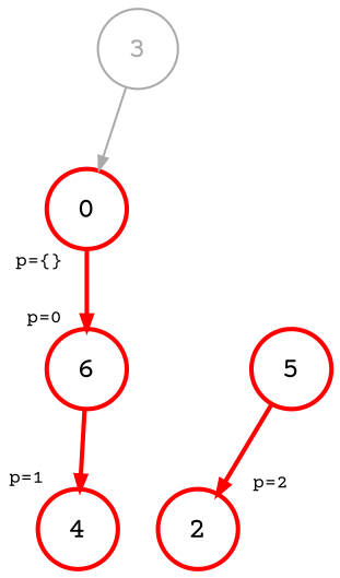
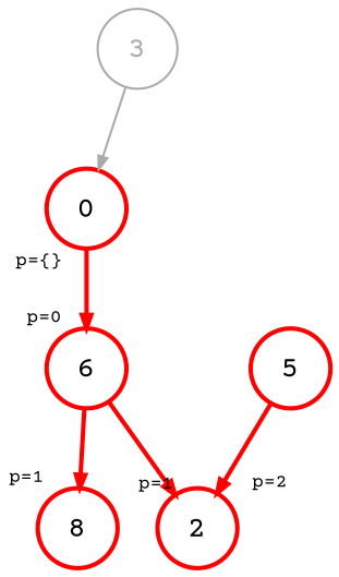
  digraph {
    fontname="Courier Prime"
    normalize=true
    scale=1.0
    splines=line
    node [color=red fontname="Courier Prime" shape=circle style=bold]
    edge [arrowsize=0.6 color=red fontname="Courier Prime" fontsize=9 style=bold]
    3 [color="#aaaaaa" fontcolor="#aaaaaa" style=""]
    0
    n3 [label=6]
    2
-   4
+   4 [label=8]
    5
    3 -> 0 [color="#aaaaaa" style=""]
    0 -> n3 [headlabel="p=0  " taillabel="p={}  "]
+   n3 -> 2 [headlabel="  p=1"]
    n3 -> 4 [headlabel="p=1   "]
    2 -> 3 [style=invis color=""]
    5 -> 2 [headlabel="   p=2 "]
  }
